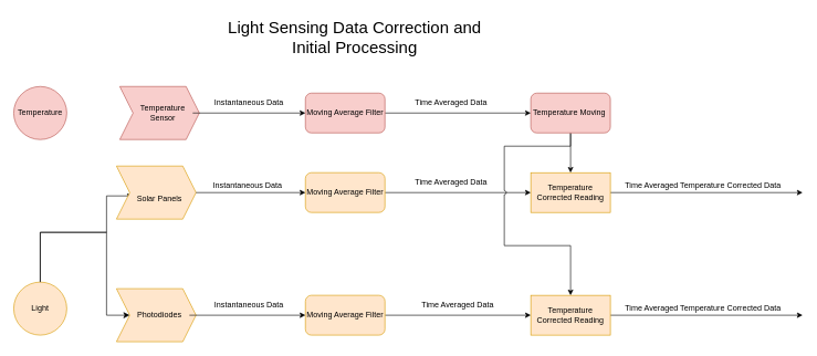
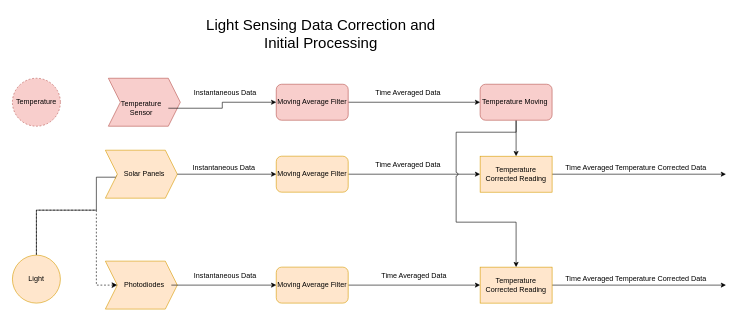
  <mxCell id="0" />
  <mxCell id="1" parent="0" />
  <mxCell id="2" style="edgeStyle=orthogonalEdgeStyle;rounded=0;orthogonalLoop=1;jettySize=auto;html=1;entryX=0;entryY=0.5;entryDx=0;entryDy=0;fontSize=12;" edge="1" parent="1" source="3" target="10"><mxGeometry relative="1" as="geometry"><Array as="points"><mxPoint x="160" y="350" /><mxPoint x="160" y="295" /></Array></mxGeometry></mxCell>
  <mxCell id="3" value="Light" style="ellipse;whiteSpace=wrap;html=1;aspect=fixed;fillColor=#ffe6cc;strokeColor=#d79b00;" vertex="1" parent="1"><mxGeometry x="20" y="425" width="80" height="80" as="geometry" /></mxCell>
  <mxCell id="4" value="" style="group" vertex="1" connectable="0" parent="1"><mxGeometry x="180" y="130" width="120" height="80" as="geometry" /></mxCell>
  <mxCell id="5" value="" style="shape=step;perimeter=stepPerimeter;whiteSpace=wrap;html=1;fixedSize=1;fontSize=25;fillColor=#f8cecc;strokeColor=#b85450;" vertex="1" parent="4"><mxGeometry width="120" height="80" as="geometry" /></mxCell>
- <mxCell id="6" value="&lt;font style=&quot;font-size: 12px&quot;&gt;Temperature Sensor&lt;/font&gt;" style="text;html=1;strokeColor=none;fillColor=none;align=center;verticalAlign=middle;whiteSpace=wrap;rounded=0;fontSize=12;horizontal=1;" vertex="1" parent="4"><mxGeometry x="20" y="15" width="90" height="50" as="geometry" /></mxCell>
- <mxCell id="7" style="edgeStyle=orthogonalEdgeStyle;rounded=0;orthogonalLoop=1;jettySize=auto;html=1;exitX=0;exitY=0.5;exitDx=0;exitDy=0;fontSize=12;startArrow=classic;startFill=1;endArrow=none;endFill=0;startSize=7;" edge="1" parent="1" source="13" target="3"><mxGeometry relative="1" as="geometry"><Array as="points"><mxPoint x="160" y="475" /><mxPoint x="160" y="350" /></Array></mxGeometry></mxCell>
+ <mxCell id="6" value="&lt;font style=&quot;font-size: 12px&quot;&gt;Temperature Sensor&lt;/font&gt;" style="text;html=1;strokeColor=none;fillColor=none;align=center;verticalAlign=middle;whiteSpace=wrap;rounded=0;fontSize=12;horizontal=1;" vertex="1" parent="4"><mxGeometry x="10" y="25" width="90" height="50" as="geometry" /></mxCell>
+ <mxCell id="7" style="edgeStyle=orthogonalEdgeStyle;rounded=0;orthogonalLoop=1;jettySize=auto;html=1;exitX=0;exitY=0.5;exitDx=0;exitDy=0;fontSize=12;startArrow=classic;startFill=1;endArrow=none;endFill=0;startSize=7;dashed=1;" edge="1" parent="1" source="13" target="3"><mxGeometry relative="1" as="geometry"><Array as="points"><mxPoint x="160" y="475" /><mxPoint x="160" y="350" /></Array></mxGeometry></mxCell>
  <mxCell id="8" value="" style="group" vertex="1" connectable="0" parent="1"><mxGeometry x="175" y="250" width="120" height="80" as="geometry" /></mxCell>
  <mxCell id="9" value="" style="shape=step;perimeter=stepPerimeter;whiteSpace=wrap;html=1;fixedSize=1;fontSize=25;fillColor=#ffe6cc;strokeColor=#d79b00;" vertex="1" parent="8"><mxGeometry width="120" height="80" as="geometry" /></mxCell>
- <mxCell id="10" value="Solar Panels" style="text;html=1;strokeColor=none;fillColor=none;align=center;verticalAlign=middle;whiteSpace=wrap;rounded=0;fontSize=12;horizontal=1;" vertex="1" parent="8"><mxGeometry x="20" y="25" width="90" height="50" as="geometry" /></mxCell>
+ <mxCell id="10" value="Solar Panels" style="text;html=1;strokeColor=none;fillColor=none;align=center;verticalAlign=middle;whiteSpace=wrap;rounded=0;fontSize=12;horizontal=1;" vertex="1" parent="8"><mxGeometry x="20" y="15" width="90" height="50" as="geometry" /></mxCell>
  <mxCell id="11" value="" style="group" vertex="1" connectable="0" parent="1"><mxGeometry x="175" y="435" width="120" height="80" as="geometry" /></mxCell>
  <mxCell id="12" value="" style="shape=step;perimeter=stepPerimeter;whiteSpace=wrap;html=1;fixedSize=1;fontSize=25;fillColor=#ffe6cc;strokeColor=#d79b00;" vertex="1" parent="11"><mxGeometry width="120" height="80" as="geometry" /></mxCell>
  <mxCell id="13" value="&lt;font style=&quot;font-size: 12px&quot;&gt;Photodiodes&lt;/font&gt;" style="text;html=1;strokeColor=none;fillColor=none;align=center;verticalAlign=middle;whiteSpace=wrap;rounded=0;fontSize=12;horizontal=1;" vertex="1" parent="11"><mxGeometry x="20" y="15" width="90" height="50" as="geometry" /></mxCell>
- <mxCell id="14" value="Temperature" style="ellipse;whiteSpace=wrap;html=1;aspect=fixed;fillColor=#f8cecc;strokeColor=#b85450;" vertex="1" parent="1"><mxGeometry x="20" y="130" width="80" height="80" as="geometry" /></mxCell>
+ <mxCell id="14" value="Temperature" style="ellipse;whiteSpace=wrap;html=1;aspect=fixed;fillColor=#f8cecc;strokeColor=#b85450;dashed=1;" vertex="1" parent="1"><mxGeometry x="20" y="130" width="80" height="80" as="geometry" /></mxCell>
  <mxCell id="15" style="edgeStyle=orthogonalEdgeStyle;rounded=0;orthogonalLoop=1;jettySize=auto;html=1;entryX=0;entryY=0.5;entryDx=0;entryDy=0;startSize=7;" edge="1" parent="1" source="16" target="27"><mxGeometry relative="1" as="geometry" /></mxCell>
  <mxCell id="16" value="Moving Average Filter" style="rounded=1;whiteSpace=wrap;html=1;fillColor=#ffe6cc;strokeColor=#d79b00;" vertex="1" parent="1"><mxGeometry x="460" y="260" width="120" height="60" as="geometry" /></mxCell>
  <mxCell id="17" style="edgeStyle=orthogonalEdgeStyle;rounded=0;orthogonalLoop=1;jettySize=auto;html=1;entryX=0;entryY=0.5;entryDx=0;entryDy=0;startSize=7;" edge="1" parent="1" source="18" target="29"><mxGeometry relative="1" as="geometry" /></mxCell>
  <mxCell id="18" value="Moving Average Filter" style="rounded=1;whiteSpace=wrap;html=1;fillColor=#ffe6cc;strokeColor=#d79b00;" vertex="1" parent="1"><mxGeometry x="460" y="445" width="120" height="60" as="geometry" /></mxCell>
  <mxCell id="19" style="edgeStyle=orthogonalEdgeStyle;rounded=0;orthogonalLoop=1;jettySize=auto;html=1;entryX=0;entryY=0.5;entryDx=0;entryDy=0;startSize=7;" edge="1" parent="1" source="9" target="16"><mxGeometry relative="1" as="geometry" /></mxCell>
  <mxCell id="20" style="edgeStyle=orthogonalEdgeStyle;rounded=0;orthogonalLoop=1;jettySize=auto;html=1;entryX=0;entryY=0.5;entryDx=0;entryDy=0;startSize=7;" edge="1" parent="1" source="13" target="18"><mxGeometry relative="1" as="geometry" /></mxCell>
  <mxCell id="21" value="Instantaneous Data" style="text;html=1;strokeColor=none;fillColor=none;align=center;verticalAlign=middle;whiteSpace=wrap;rounded=0;" vertex="1" parent="1"><mxGeometry x="317.5" y="270" width="110" height="20" as="geometry" /></mxCell>
  <mxCell id="22" style="edgeStyle=orthogonalEdgeStyle;rounded=0;orthogonalLoop=1;jettySize=auto;html=1;entryX=0.5;entryY=0;entryDx=0;entryDy=0;startSize=7;" edge="1" parent="1" source="24" target="27"><mxGeometry relative="1" as="geometry" /></mxCell>
  <mxCell id="23" style="edgeStyle=orthogonalEdgeStyle;rounded=0;jumpStyle=arc;orthogonalLoop=1;jettySize=auto;html=1;entryX=0.5;entryY=0;entryDx=0;entryDy=0;startSize=7;" edge="1" parent="1" source="24" target="29"><mxGeometry relative="1" as="geometry"><Array as="points"><mxPoint x="860" y="220" /><mxPoint x="760" y="220" /><mxPoint x="760" y="370" /><mxPoint x="860" y="370" /></Array></mxGeometry></mxCell>
  <mxCell id="24" value="Temperature Moving&amp;nbsp;" style="rounded=1;whiteSpace=wrap;html=1;fillColor=#f8cecc;strokeColor=#b85450;" vertex="1" parent="1"><mxGeometry x="800" y="140" width="120" height="60" as="geometry" /></mxCell>
  <mxCell id="25" value="&lt;span style=&quot;font-family: &amp;#34;helvetica&amp;#34; , &amp;#34;arial&amp;#34; , sans-serif ; font-size: 0px ; white-space: nowrap&quot;&gt;%3CmxGraphModel%3E%3Croot%3E%3CmxCell%20id%3D%220%22%2F%3E%3CmxCell%20id%3D%221%22%20parent%3D%220%22%2F%3E%3CmxCell%20id%3D%222%22%20value%3D%22Instantaneous%20Data%22%20style%3D%22text%3Bhtml%3D1%3BstrokeColor%3Dnone%3BfillColor%3Dnone%3Balign%3Dcenter%3BverticalAlign%3Dmiddle%3BwhiteSpace%3Dwrap%3Brounded%3D0%3B%22%20vertex%3D%221%22%20parent%3D%221%22%3E%3CmxGeometry%20x%3D%22300%22%20y%3D%22-610%22%20width%3D%22110%22%20height%3D%2220%22%20as%3D%22geometry%22%2F%3E%3C%2FmxCell%3E%3C%2Froot%3E%3C%2FmxGraphModel%3E&lt;/span&gt;" style="text;html=1;strokeColor=none;fillColor=none;align=center;verticalAlign=middle;whiteSpace=wrap;rounded=0;" vertex="1" parent="1"><mxGeometry x="310" y="150" width="110" height="20" as="geometry" /></mxCell>
  <mxCell id="26" style="edgeStyle=orthogonalEdgeStyle;rounded=0;jumpStyle=arc;orthogonalLoop=1;jettySize=auto;html=1;startSize=7;" edge="1" parent="1" source="27"><mxGeometry relative="1" as="geometry"><mxPoint x="1210" y="290" as="targetPoint" /></mxGeometry></mxCell>
  <mxCell id="27" value="Temperature Corrected Reading" style="rounded=0;whiteSpace=wrap;html=1;fillColor=#ffe6cc;strokeColor=#d79b00;" vertex="1" parent="1"><mxGeometry x="800" y="260" width="120" height="60" as="geometry" /></mxCell>
  <mxCell id="28" style="edgeStyle=orthogonalEdgeStyle;rounded=0;jumpStyle=arc;orthogonalLoop=1;jettySize=auto;html=1;startSize=7;" edge="1" parent="1" source="29"><mxGeometry relative="1" as="geometry"><mxPoint x="1210" y="475" as="targetPoint" /></mxGeometry></mxCell>
  <mxCell id="29" value="Temperature Corrected Reading" style="rounded=0;whiteSpace=wrap;html=1;fillColor=#ffe6cc;strokeColor=#d79b00;" vertex="1" parent="1"><mxGeometry x="800" y="445" width="120" height="60" as="geometry" /></mxCell>
  <mxCell id="30" style="edgeStyle=orthogonalEdgeStyle;rounded=0;jumpStyle=arc;orthogonalLoop=1;jettySize=auto;html=1;entryX=0;entryY=0.5;entryDx=0;entryDy=0;startSize=7;" edge="1" parent="1" source="31" target="24"><mxGeometry relative="1" as="geometry" /></mxCell>
  <mxCell id="31" value="Moving Average Filter" style="rounded=1;whiteSpace=wrap;html=1;fillColor=#f8cecc;strokeColor=#b85450;" vertex="1" parent="1"><mxGeometry x="460" y="140" width="120" height="60" as="geometry" /></mxCell>
  <mxCell id="32" style="edgeStyle=orthogonalEdgeStyle;rounded=0;jumpStyle=arc;orthogonalLoop=1;jettySize=auto;html=1;startSize=7;" edge="1" parent="1" source="6" target="31"><mxGeometry relative="1" as="geometry" /></mxCell>
  <mxCell id="33" value="Time Averaged Data" style="text;html=1;strokeColor=none;fillColor=none;align=center;verticalAlign=middle;whiteSpace=wrap;rounded=0;" vertex="1" parent="1"><mxGeometry x="610" y="145" width="140" height="20" as="geometry" /></mxCell>
  <mxCell id="34" value="Time Averaged Data" style="text;html=1;strokeColor=none;fillColor=none;align=center;verticalAlign=middle;whiteSpace=wrap;rounded=0;" vertex="1" parent="1"><mxGeometry x="610" y="265" width="140" height="20" as="geometry" /></mxCell>
  <mxCell id="35" value="Instantaneous Data" style="text;html=1;strokeColor=none;fillColor=none;align=center;verticalAlign=middle;whiteSpace=wrap;rounded=0;" vertex="1" parent="1"><mxGeometry x="320" y="450" width="110" height="20" as="geometry" /></mxCell>
  <mxCell id="36" value="Instantaneous Data" style="text;html=1;strokeColor=none;fillColor=none;align=center;verticalAlign=middle;whiteSpace=wrap;rounded=0;" vertex="1" parent="1"><mxGeometry x="320" y="145" width="110" height="20" as="geometry" /></mxCell>
  <mxCell id="37" value="Time Averaged Data" style="text;html=1;strokeColor=none;fillColor=none;align=center;verticalAlign=middle;whiteSpace=wrap;rounded=0;" vertex="1" parent="1"><mxGeometry x="620" y="450" width="140" height="20" as="geometry" /></mxCell>
  <mxCell id="38" value="Time Averaged Temperature Corrected Data" style="text;html=1;strokeColor=none;fillColor=none;align=center;verticalAlign=middle;whiteSpace=wrap;rounded=0;" vertex="1" parent="1"><mxGeometry x="940" y="270" width="240" height="20" as="geometry" /></mxCell>
  <mxCell id="39" value="Time Averaged Temperature Corrected Data" style="text;html=1;strokeColor=none;fillColor=none;align=center;verticalAlign=middle;whiteSpace=wrap;rounded=0;" vertex="1" parent="1"><mxGeometry x="940" y="455" width="240" height="20" as="geometry" /></mxCell>
  <mxCell id="40" value="Light Sensing Data Correction and Initial Processing" style="text;html=1;strokeColor=none;fillColor=none;align=center;verticalAlign=middle;whiteSpace=wrap;rounded=0;fontSize=25;" vertex="1" parent="1"><mxGeometry x="318" y="20" width="433" height="70" as="geometry" /></mxCell>
